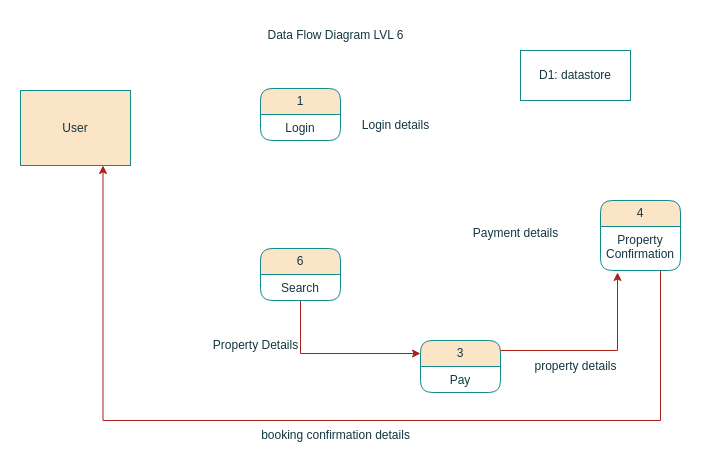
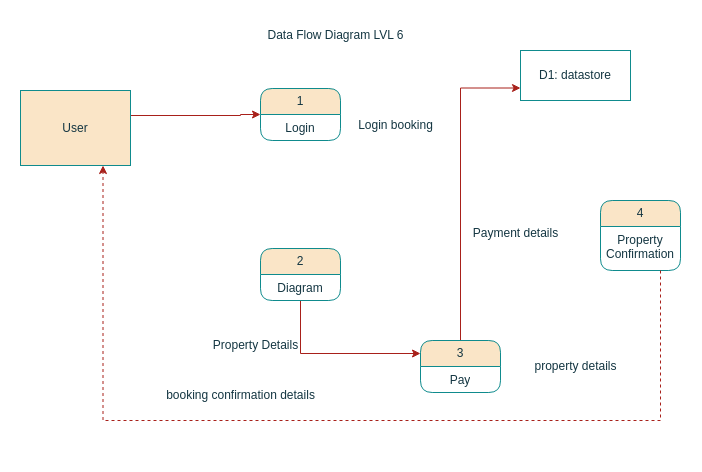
  <mxCell id="0" />
  <mxCell id="1" parent="0" />
+ <mxCell id="2" style="edgeStyle=orthogonalEdgeStyle;rounded=0;orthogonalLoop=1;jettySize=auto;html=1;entryX=0;entryY=0.5;entryDx=0;entryDy=0;labelBackgroundColor=none;strokeColor=#A8201A;fontColor=default;" edge="1" parent="1" source="3" target="4"><mxGeometry relative="1" as="geometry"><mxPoint x="240" y="110" as="targetPoint" /><Array as="points"><mxPoint x="240" y="115" /><mxPoint x="240" y="114" /></Array></mxGeometry></mxCell>
  <mxCell id="3" value="User" style="html=1;whiteSpace=wrap;labelBackgroundColor=none;fillColor=#FAE5C7;strokeColor=#0F8B8D;fontColor=#143642;" vertex="1" parent="1"><mxGeometry x="20" y="90" width="110" height="75" as="geometry" /></mxCell>
  <mxCell id="4" value="1" style="swimlane;fontStyle=0;childLayout=stackLayout;horizontal=1;startSize=26;fillColor=#FAE5C7;horizontalStack=0;resizeParent=1;resizeParentMax=0;resizeLast=0;collapsible=1;marginBottom=0;whiteSpace=wrap;html=1;rounded=1;strokeColor=#0F8B8D;labelBackgroundColor=none;fontColor=#143642;" vertex="1" parent="1"><mxGeometry x="260" y="88" width="80" height="52" as="geometry" /></mxCell>
  <mxCell id="5" value="&lt;div align=&quot;center&quot;&gt;Login&lt;/div&gt;" style="text;strokeColor=none;fillColor=none;align=center;verticalAlign=top;spacingLeft=4;spacingRight=4;overflow=hidden;rotatable=0;points=[[0,0.5],[1,0.5]];portConstraint=eastwest;whiteSpace=wrap;html=1;labelBackgroundColor=none;fontColor=#143642;" vertex="1" parent="4"><mxGeometry y="26" width="80" height="26" as="geometry" /></mxCell>
  <mxCell id="6" style="edgeStyle=orthogonalEdgeStyle;rounded=0;orthogonalLoop=1;jettySize=auto;html=1;entryX=0;entryY=0.25;entryDx=0;entryDy=0;labelBackgroundColor=none;strokeColor=#A8201A;fontColor=default;" edge="1" parent="1" source="7" target="10"><mxGeometry relative="1" as="geometry"><Array as="points"><mxPoint x="300" y="353" /></Array></mxGeometry></mxCell>
- <mxCell id="7" value="6" style="swimlane;fontStyle=0;childLayout=stackLayout;horizontal=1;startSize=26;fillColor=#FAE5C7;horizontalStack=0;resizeParent=1;resizeParentMax=0;resizeLast=0;collapsible=1;marginBottom=0;whiteSpace=wrap;html=1;rounded=1;strokeColor=#0F8B8D;labelBackgroundColor=none;fontColor=#143642;" vertex="1" parent="1"><mxGeometry x="260" y="248" width="80" height="52" as="geometry" /></mxCell>
- <mxCell id="8" value="Search" style="text;strokeColor=none;fillColor=none;align=center;verticalAlign=top;spacingLeft=4;spacingRight=4;overflow=hidden;rotatable=0;points=[[0,0.5],[1,0.5]];portConstraint=eastwest;whiteSpace=wrap;html=1;labelBackgroundColor=none;fontColor=#143642;" vertex="1" parent="7"><mxGeometry y="26" width="80" height="26" as="geometry" /></mxCell>
+ <mxCell id="7" value="2" style="swimlane;fontStyle=0;childLayout=stackLayout;horizontal=1;startSize=26;fillColor=#FAE5C7;horizontalStack=0;resizeParent=1;resizeParentMax=0;resizeLast=0;collapsible=1;marginBottom=0;whiteSpace=wrap;html=1;rounded=1;strokeColor=#0F8B8D;labelBackgroundColor=none;fontColor=#143642;" vertex="1" parent="1"><mxGeometry x="260" y="248" width="80" height="52" as="geometry" /></mxCell>
+ <mxCell id="8" value="Diagram" style="text;strokeColor=none;fillColor=none;align=center;verticalAlign=top;spacingLeft=4;spacingRight=4;overflow=hidden;rotatable=0;points=[[0,0.5],[1,0.5]];portConstraint=eastwest;whiteSpace=wrap;html=1;labelBackgroundColor=none;fontColor=#143642;" vertex="1" parent="7"><mxGeometry y="26" width="80" height="26" as="geometry" /></mxCell>
+ <mxCell id="9" style="edgeStyle=orthogonalEdgeStyle;rounded=0;orthogonalLoop=1;jettySize=auto;html=1;entryX=0;entryY=0.75;entryDx=0;entryDy=0;labelBackgroundColor=none;strokeColor=#A8201A;fontColor=default;" edge="1" parent="1" source="10" target="15"><mxGeometry relative="1" as="geometry"><Array as="points"><mxPoint x="460" y="88" /></Array></mxGeometry></mxCell>
  <mxCell id="10" value="3" style="swimlane;fontStyle=0;childLayout=stackLayout;horizontal=1;startSize=26;fillColor=#FAE5C7;horizontalStack=0;resizeParent=1;resizeParentMax=0;resizeLast=0;collapsible=1;marginBottom=0;whiteSpace=wrap;html=1;rounded=1;strokeColor=#0F8B8D;labelBackgroundColor=none;fontColor=#143642;" vertex="1" parent="1"><mxGeometry x="420" y="340" width="80" height="52" as="geometry" /></mxCell>
  <mxCell id="11" value="Pay" style="text;strokeColor=none;fillColor=none;align=center;verticalAlign=top;spacingLeft=4;spacingRight=4;overflow=hidden;rotatable=0;points=[[0,0.5],[1,0.5]];portConstraint=eastwest;whiteSpace=wrap;html=1;labelBackgroundColor=none;fontColor=#143642;" vertex="1" parent="10"><mxGeometry y="26" width="80" height="26" as="geometry" /></mxCell>
  <mxCell id="12" value="4" style="swimlane;fontStyle=0;childLayout=stackLayout;horizontal=1;startSize=26;fillColor=#FAE5C7;horizontalStack=0;resizeParent=1;resizeParentMax=0;resizeLast=0;collapsible=1;marginBottom=0;whiteSpace=wrap;html=1;rounded=1;strokeColor=#0F8B8D;labelBackgroundColor=none;fontColor=#143642;" vertex="1" parent="1"><mxGeometry x="600" y="200" width="80" height="70" as="geometry" /></mxCell>
  <mxCell id="13" value="&lt;div&gt;Property&lt;/div&gt;&lt;div&gt;Confirmation&lt;br&gt;&lt;/div&gt;" style="text;strokeColor=none;fillColor=none;align=center;verticalAlign=top;spacingLeft=4;spacingRight=4;overflow=hidden;rotatable=0;points=[[0,0.5],[1,0.5]];portConstraint=eastwest;whiteSpace=wrap;html=1;labelBackgroundColor=none;fontColor=#143642;" vertex="1" parent="12"><mxGeometry y="26" width="80" height="44" as="geometry" /></mxCell>
- <mxCell id="14" style="edgeStyle=orthogonalEdgeStyle;rounded=0;orthogonalLoop=1;jettySize=auto;html=1;entryX=0.213;entryY=1.045;entryDx=0;entryDy=0;entryPerimeter=0;labelBackgroundColor=none;strokeColor=#A8201A;fontColor=default;" edge="1" parent="1" source="10" target="13"><mxGeometry relative="1" as="geometry"><mxPoint x="634" y="290" as="targetPoint" /><Array as="points"><mxPoint x="617" y="350" /></Array></mxGeometry></mxCell>
  <mxCell id="15" value="D1: datastore" style="html=1;whiteSpace=wrap;labelBackgroundColor=none;fillColor=#ffffff;strokeColor=#0F8B8D;fontColor=#143642;" vertex="1" parent="1"><mxGeometry x="520" y="50" width="110" height="50" as="geometry" /></mxCell>
  <mxCell id="16" value="Property Details" style="text;html=1;align=center;verticalAlign=middle;resizable=0;points=[];autosize=1;strokeColor=none;fillColor=none;labelBackgroundColor=none;fontColor=#143642;" vertex="1" parent="1"><mxGeometry x="200" y="330" width="110" height="30" as="geometry" /></mxCell>
  <mxCell id="17" value="Payment details" style="text;html=1;align=center;verticalAlign=middle;resizable=0;points=[];autosize=1;strokeColor=none;fillColor=none;labelBackgroundColor=none;fontColor=#143642;" vertex="1" parent="1"><mxGeometry x="460" y="218" width="110" height="30" as="geometry" /></mxCell>
  <mxCell id="18" value="property details" style="text;html=1;align=center;verticalAlign=middle;resizable=0;points=[];autosize=1;strokeColor=none;fillColor=none;labelBackgroundColor=none;fontColor=#143642;" vertex="1" parent="1"><mxGeometry x="525" y="351" width="100" height="30" as="geometry" /></mxCell>
- <mxCell id="19" value="Login details" style="text;html=1;align=center;verticalAlign=middle;resizable=0;points=[];autosize=1;strokeColor=none;fillColor=none;labelBackgroundColor=none;fontColor=#143642;" vertex="1" parent="1"><mxGeometry x="350" y="110" width="90" height="30" as="geometry" /></mxCell>
- <mxCell id="20" style="edgeStyle=orthogonalEdgeStyle;rounded=0;orthogonalLoop=1;jettySize=auto;html=1;entryX=0.75;entryY=1;entryDx=0;entryDy=0;labelBackgroundColor=none;strokeColor=#A8201A;fontColor=default;" edge="1" parent="1" source="13" target="3"><mxGeometry relative="1" as="geometry"><Array as="points"><mxPoint x="660" y="420" /><mxPoint x="103" y="420" /></Array></mxGeometry></mxCell>
- <mxCell id="21" value="booking confirmation details" style="text;html=1;align=center;verticalAlign=middle;resizable=0;points=[];autosize=1;strokeColor=none;fillColor=none;labelBackgroundColor=none;fontColor=#143642;" vertex="1" parent="1"><mxGeometry x="250" y="420" width="170" height="30" as="geometry" /></mxCell>
+ <mxCell id="19" value="Login booking" style="text;html=1;align=center;verticalAlign=middle;resizable=0;points=[];autosize=1;strokeColor=none;fillColor=none;labelBackgroundColor=none;fontColor=#143642;" vertex="1" parent="1"><mxGeometry x="350" y="110" width="90" height="30" as="geometry" /></mxCell>
+ <mxCell id="20" style="edgeStyle=orthogonalEdgeStyle;rounded=0;orthogonalLoop=1;jettySize=auto;html=1;entryX=0.75;entryY=1;entryDx=0;entryDy=0;labelBackgroundColor=none;strokeColor=#A8201A;fontColor=default;dashed=1;" edge="1" parent="1" source="13" target="3"><mxGeometry relative="1" as="geometry"><Array as="points"><mxPoint x="660" y="420" /><mxPoint x="103" y="420" /></Array></mxGeometry></mxCell>
+ <mxCell id="21" value="booking confirmation details" style="text;html=1;align=center;verticalAlign=middle;resizable=0;points=[];autosize=1;strokeColor=none;fillColor=none;labelBackgroundColor=none;fontColor=#143642;" vertex="1" parent="1"><mxGeometry x="155" y="380" width="170" height="30" as="geometry" /></mxCell>
  <mxCell id="22" value="Data Flow Diagram LVL 6" style="text;html=1;align=center;verticalAlign=middle;resizable=0;points=[];autosize=1;strokeColor=none;fillColor=none;labelBackgroundColor=none;fontColor=#143642;" vertex="1" parent="1"><mxGeometry x="255" y="20" width="160" height="30" as="geometry" /></mxCell>
